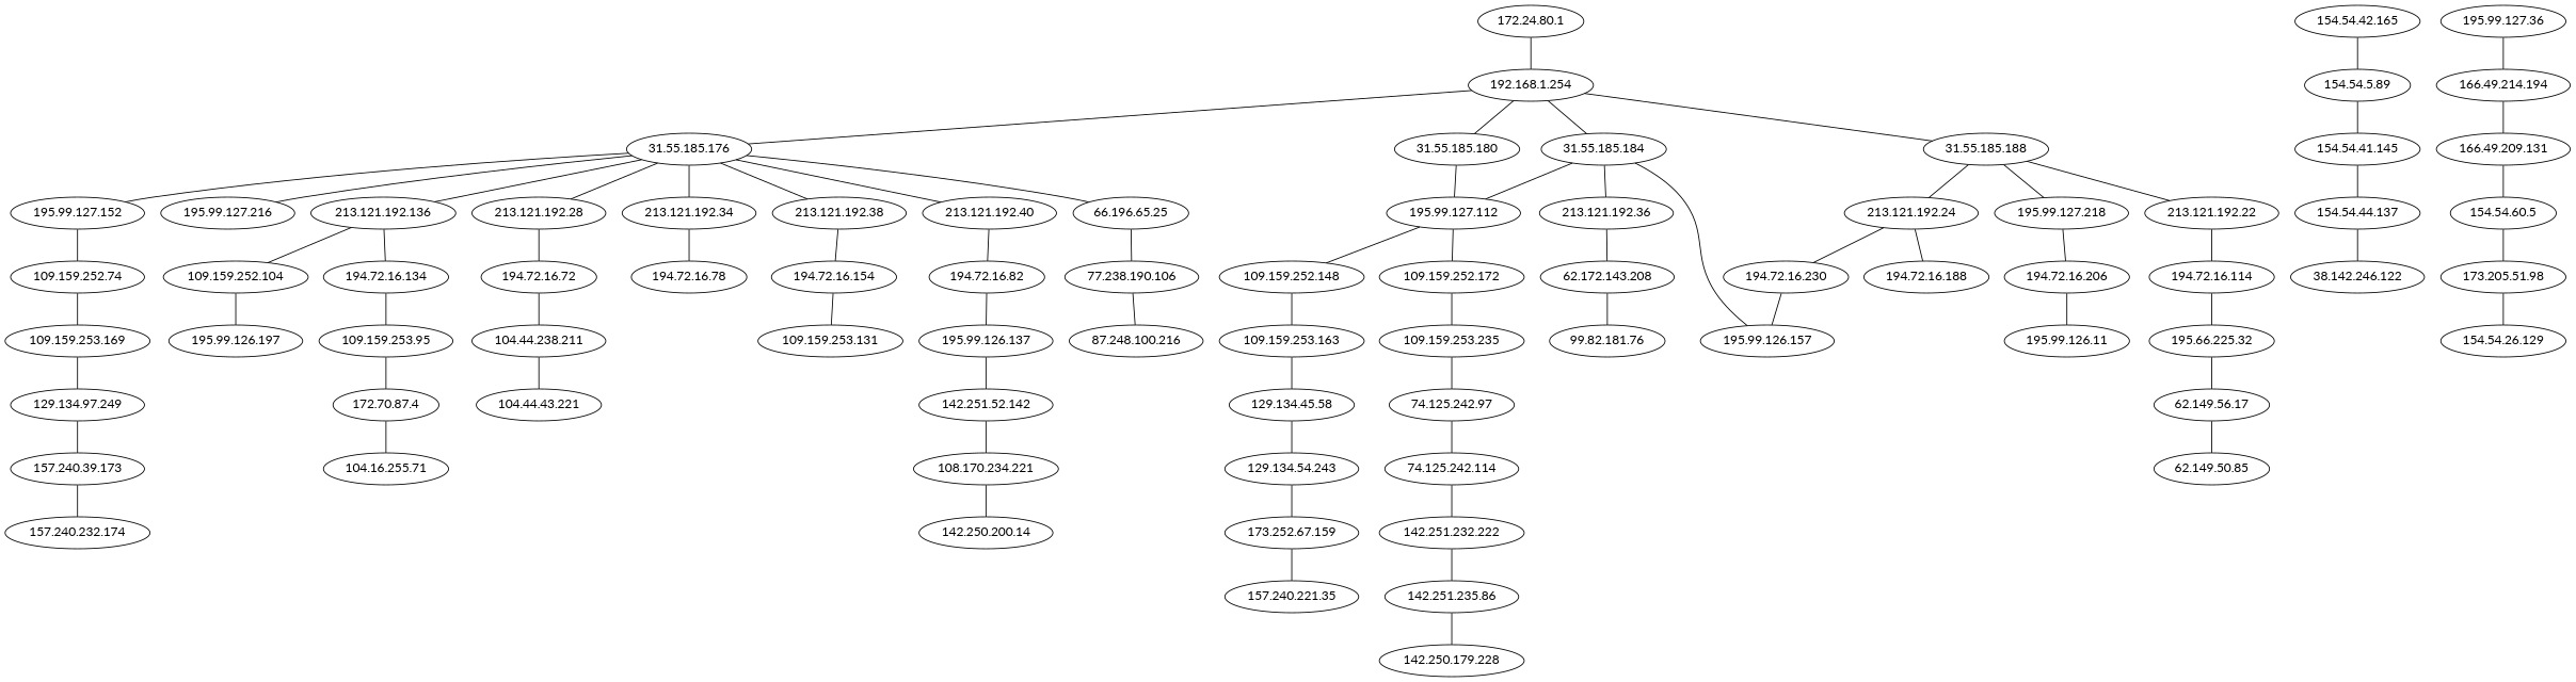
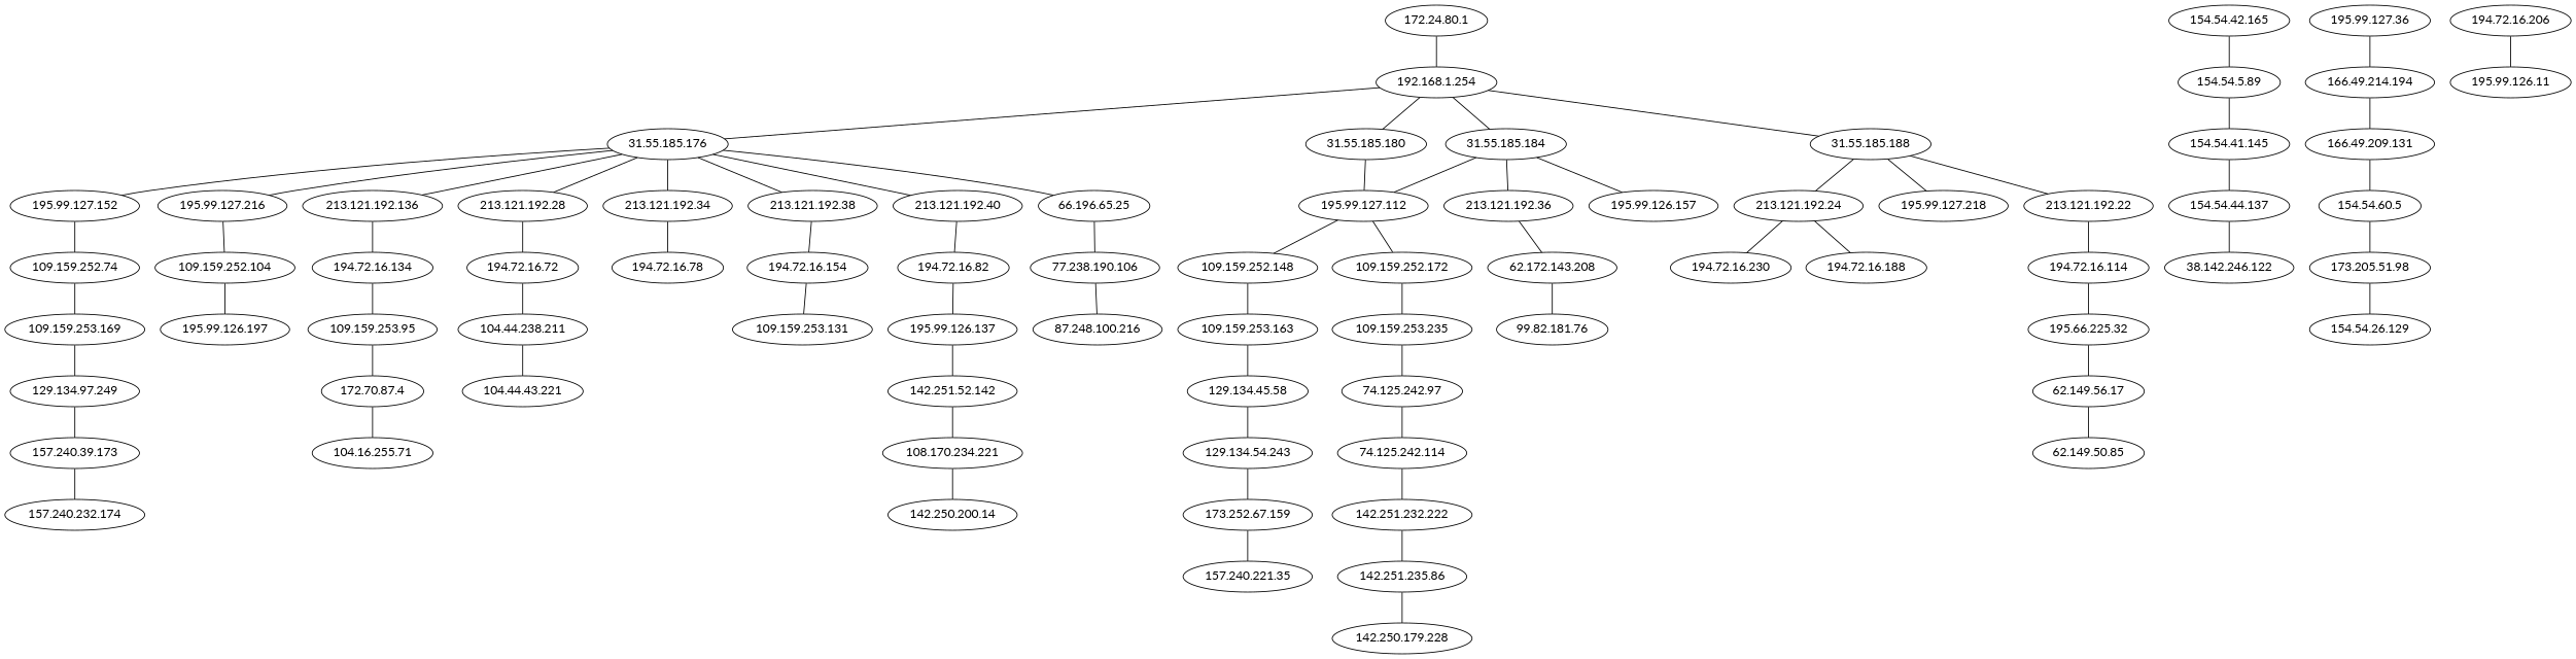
  graph {
    fontname=Lato
    node [fontname=Lato]
    edge [fontname=Lato]
    "104.44.238.211"
    "104.44.43.221"
    "108.170.234.221"
    "142.250.200.14"
    "109.159.252.104"
    "195.99.126.197"
    "109.159.252.148"
    "109.159.253.163"
    "129.134.45.58"
    "129.134.54.243"
    "109.159.252.172"
    "109.159.253.235"
    "74.125.242.97"
    "74.125.242.114"
    "109.159.252.74"
    "109.159.253.169"
    "129.134.97.249"
    "157.240.39.173"
    "173.252.67.159"
    "157.240.232.174"
    "142.251.232.222"
    "109.159.253.95"
    "172.70.87.4"
    "104.16.255.71"
    "157.240.221.35"
    "142.251.235.86"
    "142.250.179.228"
    "142.251.52.142"
    "154.54.42.165"
    "154.54.5.89"
    "154.54.41.145"
    "154.54.44.137"
    "38.142.246.122"
    "154.54.60.5"
    "173.205.51.98"
    "154.54.26.129"
    "166.49.209.131"
    "166.49.214.194"
    "172.24.80.1"
    "192.168.1.254"
    "31.55.185.176"
    "31.55.185.180"
    "31.55.185.184"
    "31.55.185.188"
    "195.99.127.152"
    "195.99.127.216"
    "213.121.192.136"
    "213.121.192.28"
    "213.121.192.34"
    "213.121.192.38"
    "213.121.192.40"
    "66.196.65.25"
    "195.99.127.112"
    "213.121.192.36"
    "195.99.126.157"
    "213.121.192.24"
    "195.99.127.218"
    "213.121.192.22"
    "194.72.16.134"
    "194.72.16.72"
    "194.72.16.78"
    "194.72.16.154"
    "194.72.16.82"
    "77.238.190.106"
    "194.72.16.230"
    "194.72.16.188"
    n67 [label="62.172.143.208"]
    "194.72.16.206"
    "194.72.16.114"
    "195.66.225.32"
    "62.149.56.17"
    "62.149.50.85"
    "109.159.253.131"
    "195.99.126.11"
    "195.99.126.137"
    "195.99.127.36"
    "99.82.181.76"
    "87.248.100.216"
    "104.44.238.211" -- "104.44.43.221"
    "108.170.234.221" -- "142.250.200.14"
    "109.159.252.104" -- "195.99.126.197"
    "109.159.252.148" -- "109.159.253.163"
    "109.159.253.163" -- "129.134.45.58"
    "129.134.45.58" -- "129.134.54.243"
    "129.134.54.243" -- "173.252.67.159"
    "109.159.252.172" -- "109.159.253.235"
    "109.159.253.235" -- "74.125.242.97"
    "74.125.242.97" -- "74.125.242.114"
    "74.125.242.114" -- "142.251.232.222"
    "109.159.252.74" -- "109.159.253.169"
    "109.159.253.169" -- "129.134.97.249"
    "129.134.97.249" -- "157.240.39.173"
    "157.240.39.173" -- "157.240.232.174"
    "173.252.67.159" -- "157.240.221.35"
    "142.251.232.222" -- "142.251.235.86"
    "109.159.253.95" -- "172.70.87.4"
    "172.70.87.4" -- "104.16.255.71"
    "142.251.235.86" -- "142.250.179.228"
    "142.251.52.142" -- "108.170.234.221"
    "154.54.42.165" -- "154.54.5.89"
    "154.54.5.89" -- "154.54.41.145"
    "154.54.41.145" -- "154.54.44.137"
    "154.54.44.137" -- "38.142.246.122"
    "154.54.60.5" -- "173.205.51.98"
    "173.205.51.98" -- "154.54.26.129"
    "166.49.209.131" -- "154.54.60.5"
    "166.49.214.194" -- "166.49.209.131"
    "172.24.80.1" -- "192.168.1.254"
    "192.168.1.254" -- "31.55.185.176"
    "192.168.1.254" -- "31.55.185.180"
    "192.168.1.254" -- "31.55.185.184"
    "192.168.1.254" -- "31.55.185.188"
    "31.55.185.176" -- "195.99.127.152"
    "31.55.185.176" -- "195.99.127.216"
    "31.55.185.176" -- "213.121.192.136"
    "31.55.185.176" -- "213.121.192.28"
    "31.55.185.176" -- "213.121.192.34"
    "31.55.185.176" -- "213.121.192.38"
    "31.55.185.176" -- "213.121.192.40"
    "31.55.185.176" -- "66.196.65.25"
    "31.55.185.180" -- "195.99.127.112"
    "31.55.185.184" -- "195.99.127.112"
    "31.55.185.184" -- "213.121.192.36"
    "31.55.185.184" -- "195.99.126.157"
    "31.55.185.188" -- "213.121.192.24"
    "31.55.185.188" -- "195.99.127.218"
    "31.55.185.188" -- "213.121.192.22"
    "195.99.127.152" -- "109.159.252.74"
-   "213.121.192.136" -- "109.159.252.104"
+   "195.99.127.216" -- "109.159.252.104"
    "213.121.192.136" -- "194.72.16.134"
    "213.121.192.28" -- "194.72.16.72"
    "213.121.192.34" -- "194.72.16.78"
    "213.121.192.38" -- "194.72.16.154"
    "213.121.192.40" -- "194.72.16.82"
    "66.196.65.25" -- "77.238.190.106"
    "195.99.127.112" -- "109.159.252.148"
    "195.99.127.112" -- "109.159.252.172"
    "213.121.192.36" -- n67
    "213.121.192.24" -- "194.72.16.230"
    "213.121.192.24" -- "194.72.16.188"
-   "195.99.127.218" -- "194.72.16.206"
    "213.121.192.22" -- "194.72.16.114"
    "194.72.16.134" -- "109.159.253.95"
    "194.72.16.72" -- "104.44.238.211"
    "194.72.16.154" -- "109.159.253.131"
    "194.72.16.82" -- "195.99.126.137"
    "77.238.190.106" -- "87.248.100.216"
-   "194.72.16.230" -- "195.99.126.157"
    n67 -- "99.82.181.76"
    "194.72.16.206" -- "195.99.126.11"
    "194.72.16.114" -- "195.66.225.32"
    "195.66.225.32" -- "62.149.56.17"
    "62.149.56.17" -- "62.149.50.85"
    "195.99.126.137" -- "142.251.52.142"
    "195.99.127.36" -- "166.49.214.194"
  }
